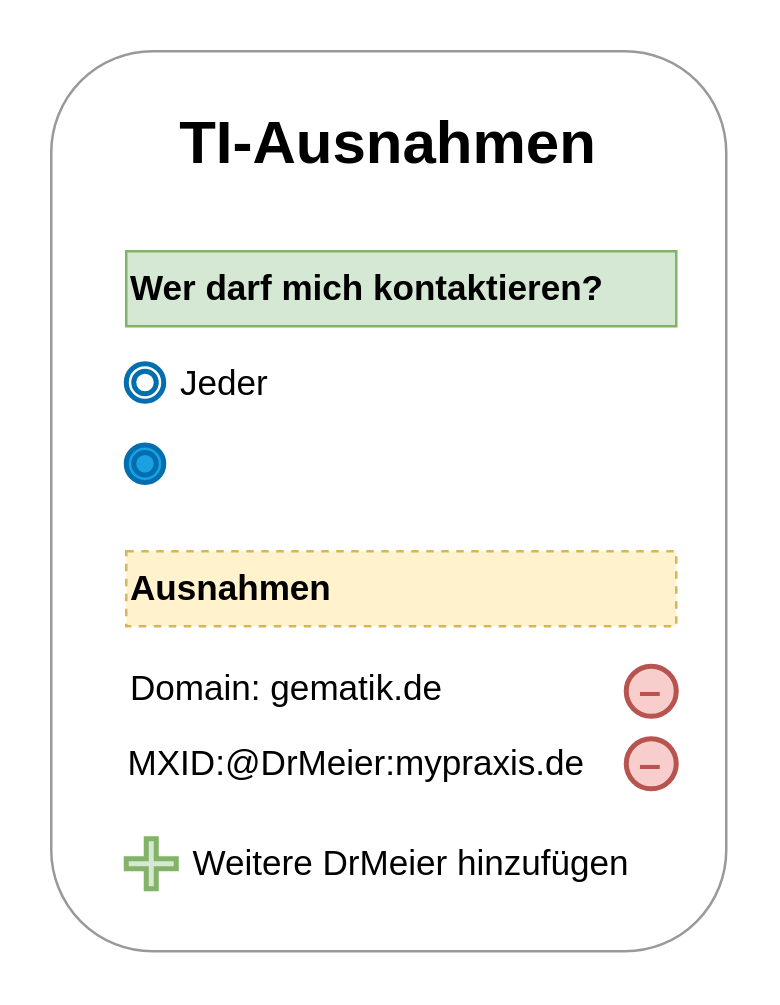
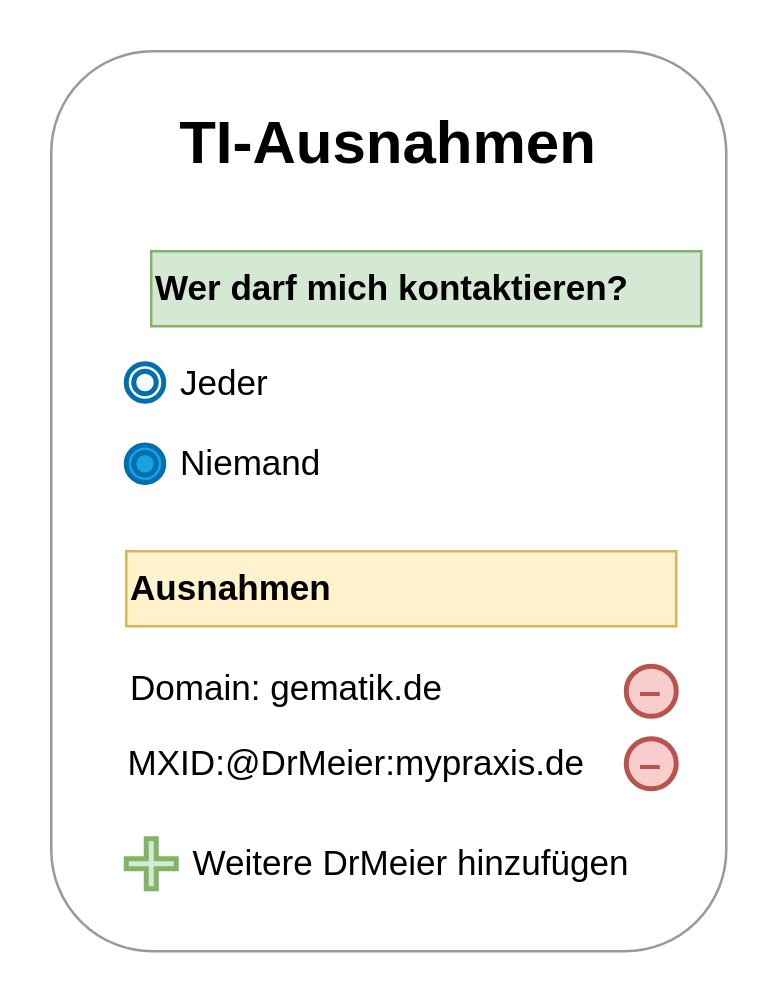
  <mxCell id="0" />
  <mxCell id="1" parent="0" />
  <mxCell id="2" value="&lt;h1&gt;TI-Ausnahmen&lt;/h1&gt;" style="rounded=1;whiteSpace=wrap;html=1;verticalAlign=top;glass=0;shadow=0;strokeColor=#999999;" parent="1" vertex="1"><mxGeometry x="20" y="20" width="270" height="360" as="geometry" /></mxCell>
- <mxCell id="3" value="&lt;h3&gt;Wer darf mich kontaktieren?&lt;/h3&gt;" style="rounded=0;whiteSpace=wrap;html=1;fillColor=#d5e8d4;strokeColor=#82b366;align=left;" parent="1" vertex="1"><mxGeometry x="50" y="100" width="220" height="30" as="geometry" /></mxCell>
+ <mxCell id="3" value="&lt;h3&gt;Wer darf mich kontaktieren?&lt;/h3&gt;" style="rounded=0;whiteSpace=wrap;html=1;fillColor=#d5e8d4;strokeColor=#82b366;align=left;" parent="1" vertex="1"><mxGeometry x="60" y="100" width="220" height="30" as="geometry" /></mxCell>
  <mxCell id="4" value="" style="group" parent="1" vertex="1" connectable="0"><mxGeometry x="50" y="137.5" width="80" height="30" as="geometry" /></mxCell>
  <mxCell id="5" value="" style="ellipse;shape=doubleEllipse;whiteSpace=wrap;html=1;aspect=fixed;strokeWidth=2;strokeColor=#006EAF;" parent="4" vertex="1"><mxGeometry y="7.5" width="15" height="15" as="geometry" /></mxCell>
  <mxCell id="6" value="&lt;p&gt;&lt;font style=&quot;font-size: 14.04px;&quot;&gt;Jeder&lt;/font&gt;&lt;/p&gt;" style="text;html=1;align=left;verticalAlign=middle;whiteSpace=wrap;rounded=0;" parent="4" vertex="1"><mxGeometry x="20" width="60" height="30" as="geometry" /></mxCell>
  <mxCell id="7" value="" style="group" parent="1" vertex="1" connectable="0"><mxGeometry x="50" y="170" width="80" height="30" as="geometry" /></mxCell>
  <mxCell id="8" value="" style="ellipse;shape=doubleEllipse;whiteSpace=wrap;html=1;aspect=fixed;fillColor=#1ba1e2;fontColor=#ffffff;strokeColor=#006EAF;strokeWidth=2;" parent="7" vertex="1"><mxGeometry y="7.5" width="15" height="15" as="geometry" /></mxCell>
- <mxCell id="10" value="&lt;h3&gt;Ausnahmen&lt;/h3&gt;" style="rounded=0;whiteSpace=wrap;html=1;fillColor=#fff2cc;strokeColor=#d6b656;align=left;dashed=1;" parent="1" vertex="1"><mxGeometry x="50" y="220" width="220" height="30" as="geometry" /></mxCell>
+ <mxCell id="9" value="&lt;p&gt;&lt;font style=&quot;font-size: 14.04px;&quot;&gt;Niemand&lt;/font&gt;&lt;/p&gt;" style="text;html=1;align=left;verticalAlign=middle;whiteSpace=wrap;rounded=0;" parent="7" vertex="1"><mxGeometry x="20" width="60" height="30" as="geometry" /></mxCell>
+ <mxCell id="10" value="&lt;h3&gt;Ausnahmen&lt;/h3&gt;" style="rounded=0;whiteSpace=wrap;html=1;fillColor=#fff2cc;strokeColor=#d6b656;align=left;" parent="1" vertex="1"><mxGeometry x="50" y="220" width="220" height="30" as="geometry" /></mxCell>
  <mxCell id="11" value="" style="group" parent="1" vertex="1" connectable="0"><mxGeometry x="50" y="260" width="210" height="30" as="geometry" /></mxCell>
  <mxCell id="12" value="" style="group" parent="11" vertex="1" connectable="0"><mxGeometry width="210" height="30" as="geometry" /></mxCell>
  <mxCell id="13" value="&lt;b&gt;&lt;font style=&quot;font-size: 16px;&quot; color=&quot;#b85450&quot;&gt;–&lt;/font&gt;&lt;/b&gt;" style="ellipse;whiteSpace=wrap;html=1;fillColor=#f8cecc;strokeColor=#b85450;strokeWidth=2;" parent="12" vertex="1"><mxGeometry x="200" y="6" width="20" height="20" as="geometry" /></mxCell>
  <mxCell id="14" value="&lt;font style=&quot;font-size: 14.04px;&quot;&gt;Domain: gematik.de&lt;/font&gt;" style="text;html=1;align=left;verticalAlign=middle;whiteSpace=wrap;rounded=0;" parent="12" vertex="1"><mxGeometry width="190" height="30" as="geometry" /></mxCell>
  <mxCell id="15" value="" style="group" parent="1" vertex="1" connectable="0"><mxGeometry x="50" y="330" width="225" height="30" as="geometry" /></mxCell>
  <mxCell id="16" value="" style="shape=cross;whiteSpace=wrap;html=1;fillColor=#d5e8d4;strokeColor=#82b366;strokeWidth=2;" parent="15" vertex="1"><mxGeometry y="5" width="20" height="20" as="geometry" /></mxCell>
  <mxCell id="17" value="&lt;font style=&quot;font-size: 14.04px;&quot;&gt;Weitere DrMeier hinzufügen&lt;/font&gt;" style="text;html=1;align=left;verticalAlign=middle;whiteSpace=wrap;rounded=0;" parent="15" vertex="1"><mxGeometry x="25" width="200" height="30" as="geometry" /></mxCell>
  <mxCell id="18" value="" style="group" vertex="1" connectable="0" parent="1"><mxGeometry x="50" y="290" width="210" height="30" as="geometry" /></mxCell>
  <mxCell id="19" value="" style="group" vertex="1" connectable="0" parent="18"><mxGeometry width="210" height="30" as="geometry" /></mxCell>
  <mxCell id="20" value="&lt;b&gt;&lt;font style=&quot;font-size: 16px;&quot; color=&quot;#b85450&quot;&gt;–&lt;/font&gt;&lt;/b&gt;" style="ellipse;whiteSpace=wrap;html=1;fillColor=#f8cecc;strokeColor=#b85450;strokeWidth=2;" vertex="1" parent="19"><mxGeometry x="200" y="5" width="20" height="20" as="geometry" /></mxCell>
  <mxCell id="21" value="&lt;font style=&quot;font-size: 14.04px;&quot;&gt;MXID:@DrMeier:mypraxis.de&lt;/font&gt;" style="text;html=1;align=left;verticalAlign=middle;whiteSpace=wrap;rounded=0;" vertex="1" parent="19"><mxGeometry x="-1" width="190" height="30" as="geometry" /></mxCell>
